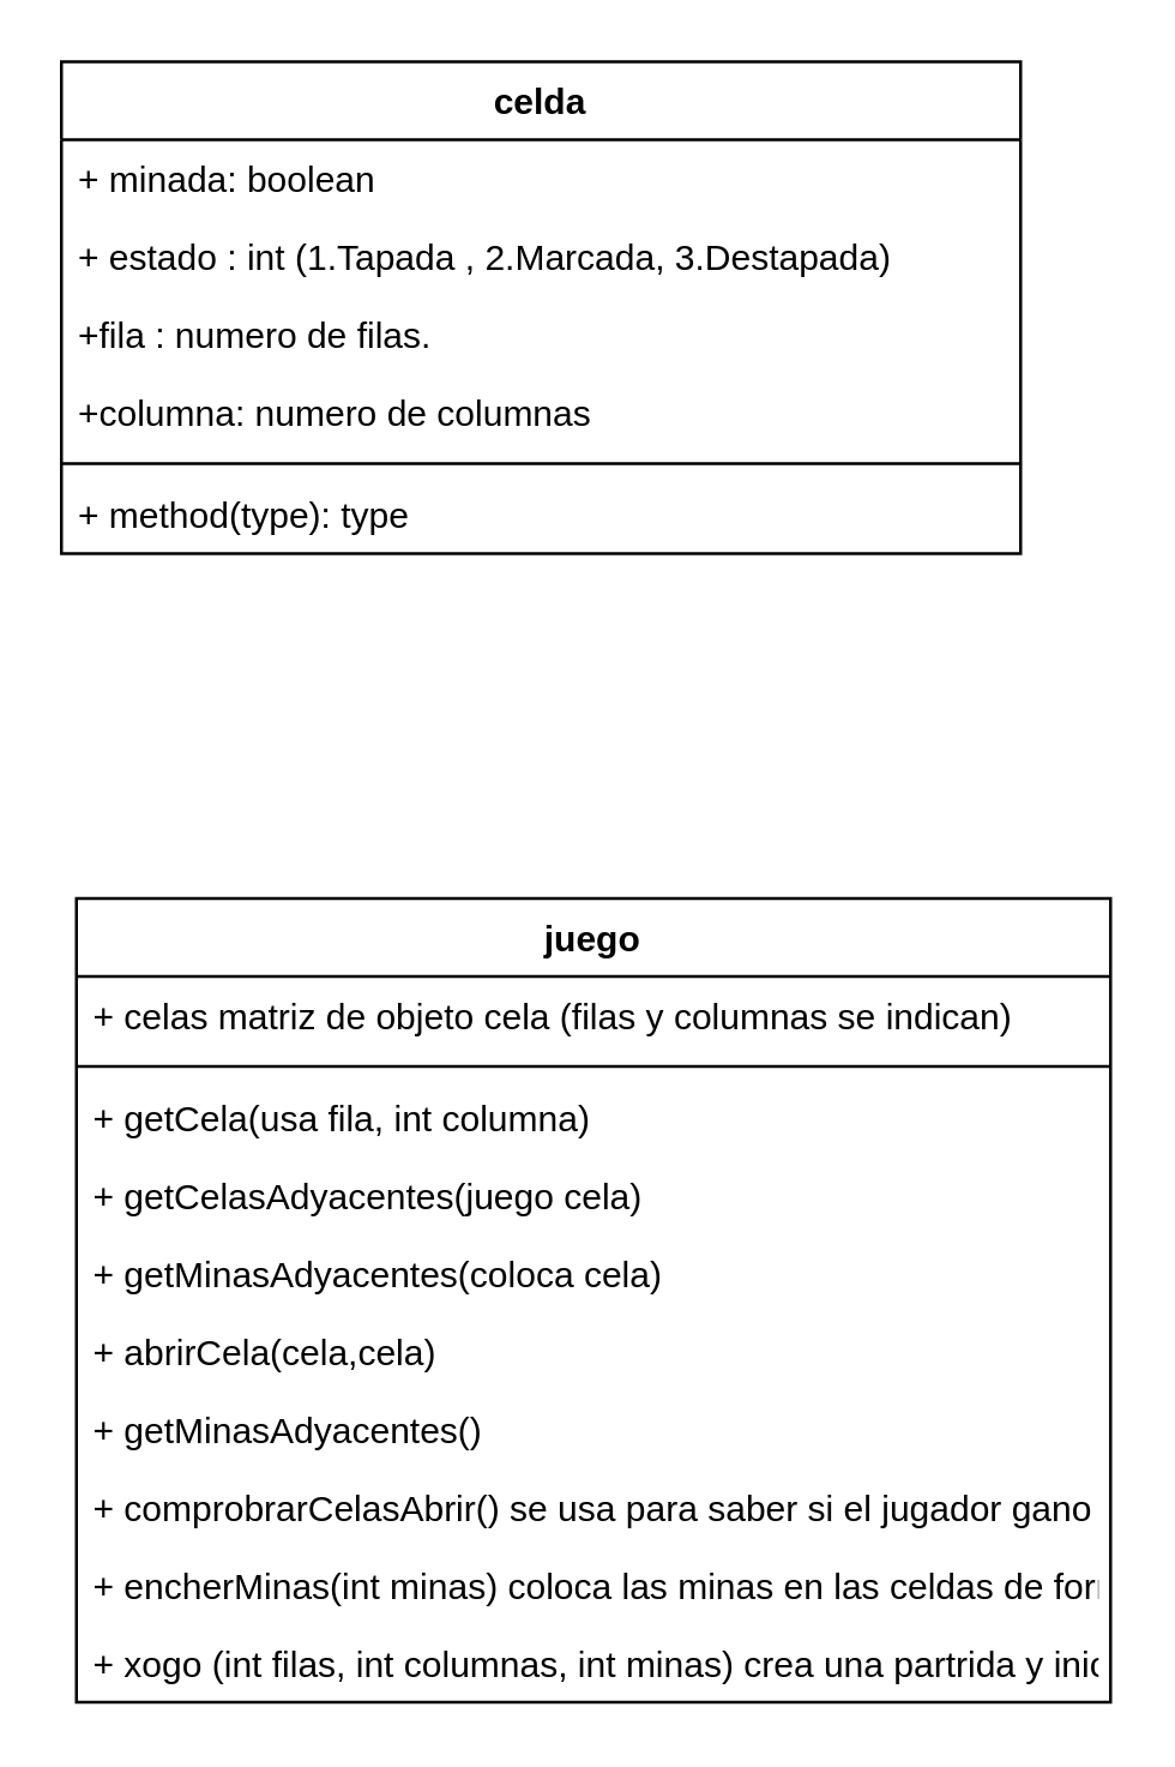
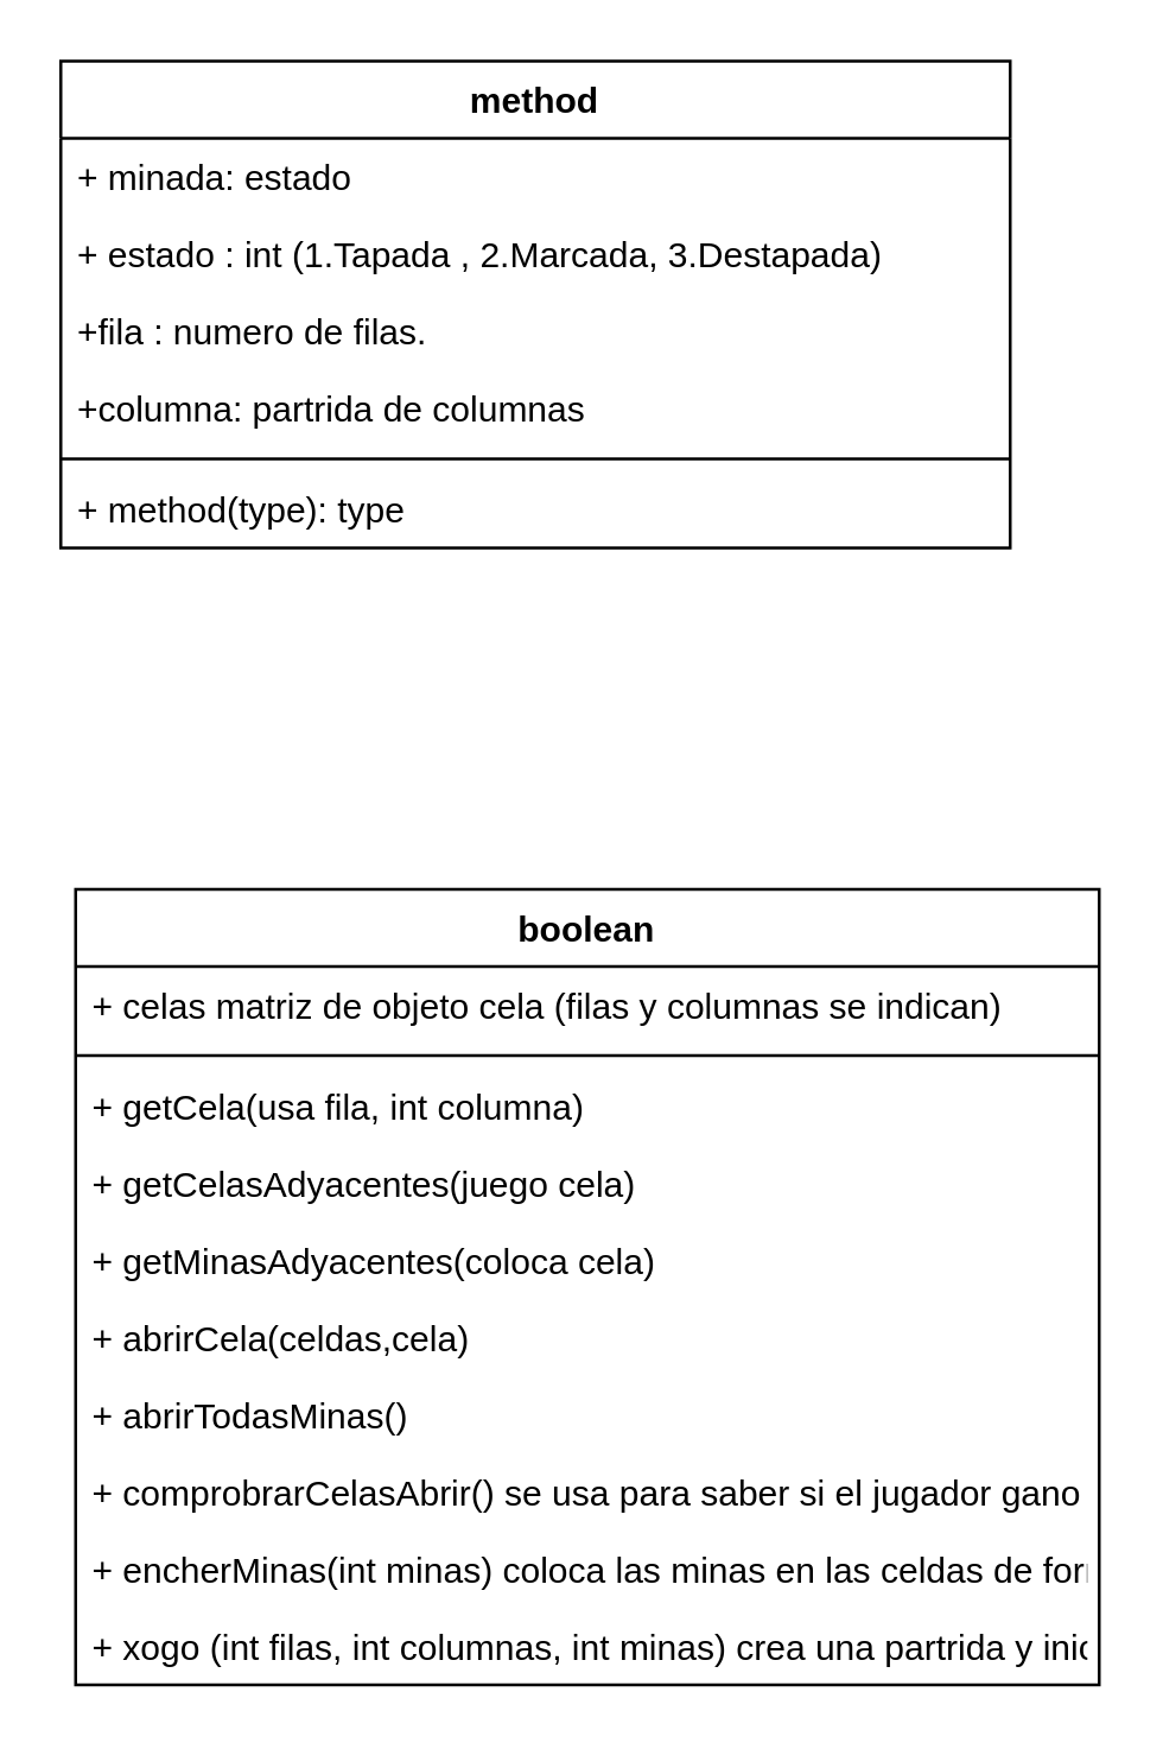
  <mxCell id="0" />
  <mxCell id="1" parent="0" />
- <mxCell id="2" value="celda" style="swimlane;fontStyle=1;align=center;verticalAlign=top;childLayout=stackLayout;horizontal=1;startSize=26;horizontalStack=0;resizeParent=1;resizeParentMax=0;resizeLast=0;collapsible=1;marginBottom=0;" vertex="1" parent="1"><mxGeometry x="20" y="20" width="320" height="164" as="geometry" /></mxCell>
- <mxCell id="3" value="+ minada: boolean   &#10;" style="text;strokeColor=none;fillColor=none;align=left;verticalAlign=top;spacingLeft=4;spacingRight=4;overflow=hidden;rotatable=0;points=[[0,0.5],[1,0.5]];portConstraint=eastwest;" vertex="1" parent="2"><mxGeometry y="26" width="320" height="26" as="geometry" /></mxCell>
+ <mxCell id="2" value="method" style="swimlane;fontStyle=1;align=center;verticalAlign=top;childLayout=stackLayout;horizontal=1;startSize=26;horizontalStack=0;resizeParent=1;resizeParentMax=0;resizeLast=0;collapsible=1;marginBottom=0;" vertex="1" parent="1"><mxGeometry x="20" y="20" width="320" height="164" as="geometry" /></mxCell>
+ <mxCell id="3" value="+ minada: estado   &#10;" style="text;strokeColor=none;fillColor=none;align=left;verticalAlign=top;spacingLeft=4;spacingRight=4;overflow=hidden;rotatable=0;points=[[0,0.5],[1,0.5]];portConstraint=eastwest;" vertex="1" parent="2"><mxGeometry y="26" width="320" height="26" as="geometry" /></mxCell>
  <mxCell id="4" value="+ estado : int (1.Tapada , 2.Marcada, 3.Destapada)    &#10;" style="text;strokeColor=none;fillColor=none;align=left;verticalAlign=top;spacingLeft=4;spacingRight=4;overflow=hidden;rotatable=0;points=[[0,0.5],[1,0.5]];portConstraint=eastwest;" vertex="1" parent="2"><mxGeometry y="52" width="320" height="26" as="geometry" /></mxCell>
  <mxCell id="5" value="+fila : numero de filas." style="text;strokeColor=none;fillColor=none;align=left;verticalAlign=top;spacingLeft=4;spacingRight=4;overflow=hidden;rotatable=0;points=[[0,0.5],[1,0.5]];portConstraint=eastwest;" vertex="1" parent="2"><mxGeometry y="78" width="320" height="26" as="geometry" /></mxCell>
- <mxCell id="6" value="+columna: numero de columnas" style="text;strokeColor=none;fillColor=none;align=left;verticalAlign=top;spacingLeft=4;spacingRight=4;overflow=hidden;rotatable=0;points=[[0,0.5],[1,0.5]];portConstraint=eastwest;" vertex="1" parent="2"><mxGeometry y="104" width="320" height="26" as="geometry" /></mxCell>
+ <mxCell id="6" value="+columna: partrida de columnas" style="text;strokeColor=none;fillColor=none;align=left;verticalAlign=top;spacingLeft=4;spacingRight=4;overflow=hidden;rotatable=0;points=[[0,0.5],[1,0.5]];portConstraint=eastwest;" vertex="1" parent="2"><mxGeometry y="104" width="320" height="26" as="geometry" /></mxCell>
  <mxCell id="7" value="" style="line;strokeWidth=1;fillColor=none;align=left;verticalAlign=middle;spacingTop=-1;spacingLeft=3;spacingRight=3;rotatable=0;labelPosition=right;points=[];portConstraint=eastwest;strokeColor=inherit;" vertex="1" parent="2"><mxGeometry y="130" width="320" height="8" as="geometry" /></mxCell>
  <mxCell id="8" value="+ method(type): type" style="text;strokeColor=none;fillColor=none;align=left;verticalAlign=top;spacingLeft=4;spacingRight=4;overflow=hidden;rotatable=0;points=[[0,0.5],[1,0.5]];portConstraint=eastwest;" vertex="1" parent="2"><mxGeometry y="138" width="320" height="26" as="geometry" /></mxCell>
- <mxCell id="9" value="juego" style="swimlane;fontStyle=1;align=center;verticalAlign=top;childLayout=stackLayout;horizontal=1;startSize=26;horizontalStack=0;resizeParent=1;resizeParentMax=0;resizeLast=0;collapsible=1;marginBottom=0;" vertex="1" parent="1"><mxGeometry x="25" y="299" width="345" height="268" as="geometry" /></mxCell>
+ <mxCell id="9" value="boolean" style="swimlane;fontStyle=1;align=center;verticalAlign=top;childLayout=stackLayout;horizontal=1;startSize=26;horizontalStack=0;resizeParent=1;resizeParentMax=0;resizeLast=0;collapsible=1;marginBottom=0;" vertex="1" parent="1"><mxGeometry x="25" y="299" width="345" height="268" as="geometry" /></mxCell>
  <mxCell id="10" value="+ celas matriz de objeto cela (filas y columnas se indican)" style="text;strokeColor=none;fillColor=none;align=left;verticalAlign=top;spacingLeft=4;spacingRight=4;overflow=hidden;rotatable=0;points=[[0,0.5],[1,0.5]];portConstraint=eastwest;" vertex="1" parent="9"><mxGeometry y="26" width="345" height="26" as="geometry" /></mxCell>
  <mxCell id="11" value="" style="line;strokeWidth=1;fillColor=none;align=left;verticalAlign=middle;spacingTop=-1;spacingLeft=3;spacingRight=3;rotatable=0;labelPosition=right;points=[];portConstraint=eastwest;strokeColor=inherit;" vertex="1" parent="9"><mxGeometry y="52" width="345" height="8" as="geometry" /></mxCell>
  <mxCell id="12" value="+ getCela(usa fila, int columna)" style="text;strokeColor=none;fillColor=none;align=left;verticalAlign=top;spacingLeft=4;spacingRight=4;overflow=hidden;rotatable=0;points=[[0,0.5],[1,0.5]];portConstraint=eastwest;" vertex="1" parent="9"><mxGeometry y="60" width="345" height="26" as="geometry" /></mxCell>
  <mxCell id="13" value="+ getCelasAdyacentes(juego cela)" style="text;strokeColor=none;fillColor=none;align=left;verticalAlign=top;spacingLeft=4;spacingRight=4;overflow=hidden;rotatable=0;points=[[0,0.5],[1,0.5]];portConstraint=eastwest;" vertex="1" parent="9"><mxGeometry y="86" width="345" height="26" as="geometry" /></mxCell>
  <mxCell id="14" value="+ getMinasAdyacentes(coloca cela)" style="text;strokeColor=none;fillColor=none;align=left;verticalAlign=top;spacingLeft=4;spacingRight=4;overflow=hidden;rotatable=0;points=[[0,0.5],[1,0.5]];portConstraint=eastwest;" vertex="1" parent="9"><mxGeometry y="112" width="345" height="26" as="geometry" /></mxCell>
- <mxCell id="15" value="+ abrirCela(cela,cela)" style="text;strokeColor=none;fillColor=none;align=left;verticalAlign=top;spacingLeft=4;spacingRight=4;overflow=hidden;rotatable=0;points=[[0,0.5],[1,0.5]];portConstraint=eastwest;" vertex="1" parent="9"><mxGeometry y="138" width="345" height="26" as="geometry" /></mxCell>
- <mxCell id="16" value="+ getMinasAdyacentes()" style="text;strokeColor=none;fillColor=none;align=left;verticalAlign=top;spacingLeft=4;spacingRight=4;overflow=hidden;rotatable=0;points=[[0,0.5],[1,0.5]];portConstraint=eastwest;" vertex="1" parent="9"><mxGeometry y="164" width="345" height="26" as="geometry" /></mxCell>
+ <mxCell id="15" value="+ abrirCela(celdas,cela)" style="text;strokeColor=none;fillColor=none;align=left;verticalAlign=top;spacingLeft=4;spacingRight=4;overflow=hidden;rotatable=0;points=[[0,0.5],[1,0.5]];portConstraint=eastwest;" vertex="1" parent="9"><mxGeometry y="138" width="345" height="26" as="geometry" /></mxCell>
+ <mxCell id="16" value="+ abrirTodasMinas()" style="text;strokeColor=none;fillColor=none;align=left;verticalAlign=top;spacingLeft=4;spacingRight=4;overflow=hidden;rotatable=0;points=[[0,0.5],[1,0.5]];portConstraint=eastwest;" vertex="1" parent="9"><mxGeometry y="164" width="345" height="26" as="geometry" /></mxCell>
  <mxCell id="17" value="+ comprobrarCelasAbrir() se usa para saber si el jugador gano la partida" style="text;strokeColor=none;fillColor=none;align=left;verticalAlign=top;spacingLeft=4;spacingRight=4;overflow=hidden;rotatable=0;points=[[0,0.5],[1,0.5]];portConstraint=eastwest;" vertex="1" parent="9"><mxGeometry y="190" width="345" height="26" as="geometry" /></mxCell>
  <mxCell id="18" value="+ encherMinas(int minas) coloca las minas en las celdas de forma aleatoria" style="text;strokeColor=none;fillColor=none;align=left;verticalAlign=top;spacingLeft=4;spacingRight=4;overflow=hidden;rotatable=0;points=[[0,0.5],[1,0.5]];portConstraint=eastwest;" vertex="1" parent="9"><mxGeometry y="216" width="345" height="26" as="geometry" /></mxCell>
  <mxCell id="19" value="+ xogo (int filas, int columnas, int minas) crea una partrida y iniciará la matriz" style="text;strokeColor=none;fillColor=none;align=left;verticalAlign=top;spacingLeft=4;spacingRight=4;overflow=hidden;rotatable=0;points=[[0,0.5],[1,0.5]];portConstraint=eastwest;" vertex="1" parent="9"><mxGeometry y="242" width="345" height="26" as="geometry" /></mxCell>
